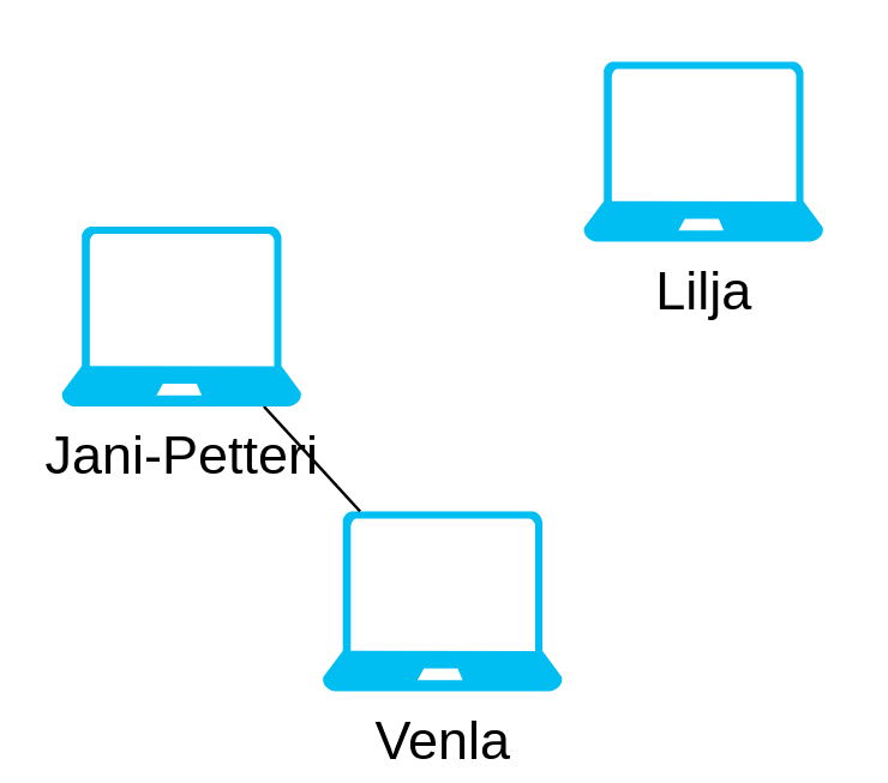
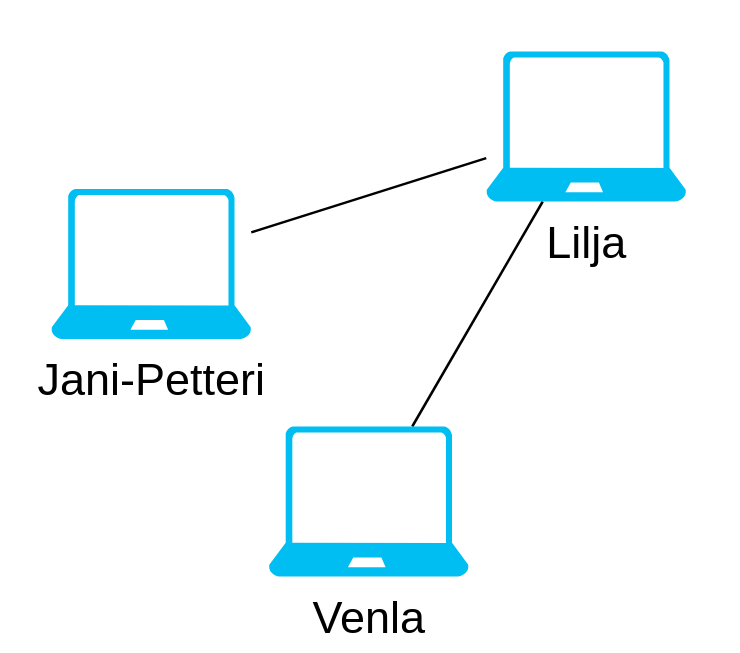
  <mxCell id="0" />
  <mxCell id="1" parent="0" />
+ <mxCell id="2" style="edgeStyle=orthogonalEdgeStyle;rounded=0;orthogonalLoop=1;jettySize=auto;html=1;endArrow=none;endFill=0;noEdgeStyle=1;" edge="1" parent="1" source="3" target="4"><mxGeometry relative="1" as="geometry" /></mxCell>
  <mxCell id="3" value="&lt;font style=&quot;font-size: 18px&quot;&gt;Venla&lt;/font&gt;" style="verticalLabelPosition=bottom;html=1;verticalAlign=top;align=center;strokeColor=none;fillColor=#00BEF2;shape=mxgraph.azure.laptop;pointerEvents=1;" vertex="1" parent="1"><mxGeometry x="107" y="170" width="80" height="60" as="geometry" /></mxCell>
  <mxCell id="4" value="&lt;font style=&quot;font-size: 18px&quot;&gt;Lilja&lt;/font&gt;" style="verticalLabelPosition=bottom;html=1;verticalAlign=top;align=center;strokeColor=none;fillColor=#00BEF2;shape=mxgraph.azure.laptop;pointerEvents=1;" vertex="1" parent="1"><mxGeometry x="194" y="20" width="80" height="60" as="geometry" /></mxCell>
- <mxCell id="5" style="rounded=0;orthogonalLoop=1;jettySize=auto;html=1;endArrow=none;endFill=0;" edge="1" parent="1" source="7" target="3"><mxGeometry relative="1" as="geometry" /></mxCell>
+ <mxCell id="6" style="edgeStyle=none;rounded=0;orthogonalLoop=1;jettySize=auto;html=1;endArrow=none;endFill=0;" edge="1" parent="1" source="7" target="4"><mxGeometry relative="1" as="geometry" /></mxCell>
  <mxCell id="7" value="&lt;font style=&quot;font-size: 18px&quot;&gt;Jani-Petteri&lt;/font&gt;" style="verticalLabelPosition=bottom;html=1;verticalAlign=top;align=center;strokeColor=none;fillColor=#00BEF2;shape=mxgraph.azure.laptop;pointerEvents=1;" vertex="1" parent="1"><mxGeometry x="20" y="75" width="80" height="60" as="geometry" /></mxCell>
